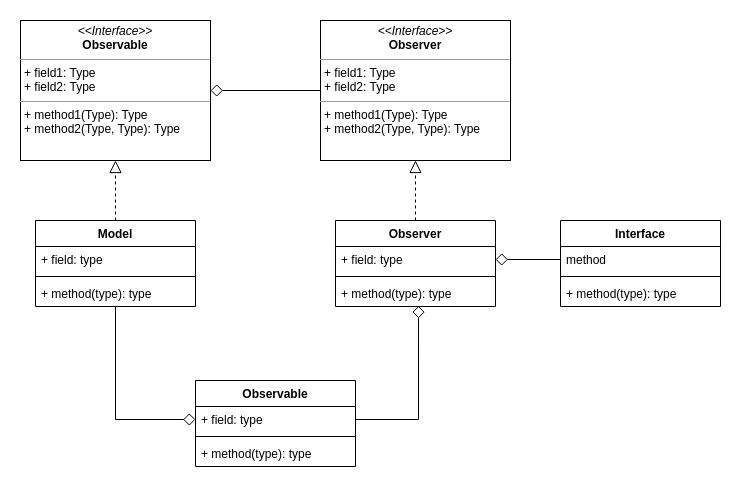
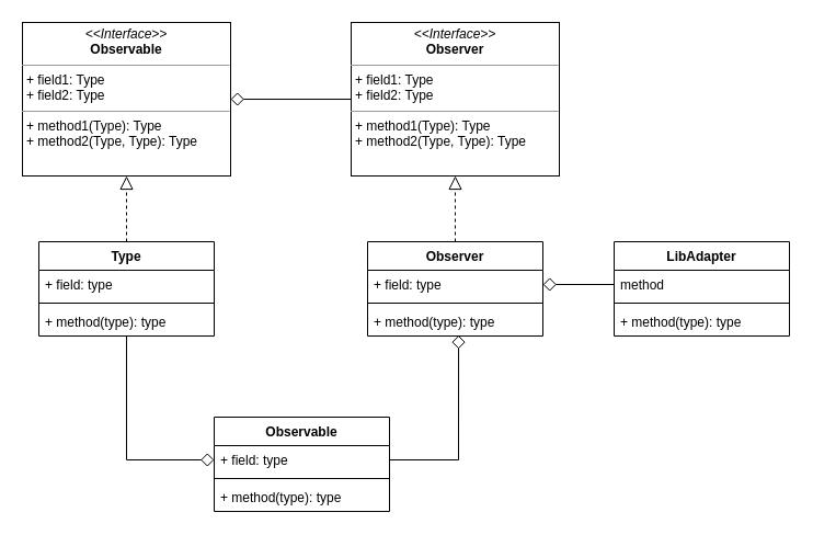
  <mxCell id="0" />
  <mxCell id="1" parent="0" />
  <mxCell id="2" style="edgeStyle=orthogonalEdgeStyle;rounded=0;orthogonalLoop=1;jettySize=auto;html=1;entryX=1;entryY=0.5;entryDx=0;entryDy=0;endArrow=diamond;endFill=0;endSize=10;" edge="1" parent="1" source="3" target="4"><mxGeometry relative="1" as="geometry" /></mxCell>
  <mxCell id="3" value="&lt;p style=&quot;margin: 0px ; margin-top: 4px ; text-align: center&quot;&gt;&lt;i&gt;&amp;lt;&amp;lt;Interface&amp;gt;&amp;gt;&lt;/i&gt;&lt;br&gt;&lt;b&gt;Observer&lt;/b&gt;&lt;/p&gt;&lt;hr size=&quot;1&quot;&gt;&lt;p style=&quot;margin: 0px ; margin-left: 4px&quot;&gt;+ field1: Type&lt;br&gt;+ field2: Type&lt;/p&gt;&lt;hr size=&quot;1&quot;&gt;&lt;p style=&quot;margin: 0px ; margin-left: 4px&quot;&gt;+ method1(Type): Type&lt;br&gt;+ method2(Type, Type): Type&lt;/p&gt;" style="verticalAlign=top;align=left;overflow=fill;fontSize=12;fontFamily=Helvetica;html=1;" parent="1" vertex="1"><mxGeometry x="320" y="20" width="190" height="140" as="geometry" /></mxCell>
  <mxCell id="4" value="&lt;p style=&quot;margin: 0px ; margin-top: 4px ; text-align: center&quot;&gt;&lt;i&gt;&amp;lt;&amp;lt;Interface&amp;gt;&amp;gt;&lt;/i&gt;&lt;br&gt;&lt;b&gt;Observable&lt;/b&gt;&lt;/p&gt;&lt;hr size=&quot;1&quot;&gt;&lt;p style=&quot;margin: 0px ; margin-left: 4px&quot;&gt;+ field1: Type&lt;br&gt;+ field2: Type&lt;/p&gt;&lt;hr size=&quot;1&quot;&gt;&lt;p style=&quot;margin: 0px ; margin-left: 4px&quot;&gt;+ method1(Type): Type&lt;br&gt;+ method2(Type, Type): Type&lt;/p&gt;" style="verticalAlign=top;align=left;overflow=fill;fontSize=12;fontFamily=Helvetica;html=1;" parent="1" vertex="1"><mxGeometry x="20" y="20" width="190" height="140" as="geometry" /></mxCell>
  <mxCell id="5" style="edgeStyle=orthogonalEdgeStyle;rounded=0;orthogonalLoop=1;jettySize=auto;html=1;entryX=0.5;entryY=1;entryDx=0;entryDy=0;endArrow=block;endFill=0;endSize=10;dashed=1;" parent="1" source="7" target="4" edge="1"><mxGeometry relative="1" as="geometry" /></mxCell>
  <mxCell id="6" style="edgeStyle=orthogonalEdgeStyle;rounded=0;orthogonalLoop=1;jettySize=auto;html=1;entryX=0;entryY=0.5;entryDx=0;entryDy=0;endArrow=diamond;endFill=0;endSize=10;" parent="1" source="7" target="22" edge="1"><mxGeometry relative="1" as="geometry" /></mxCell>
- <mxCell id="7" value="Model" style="swimlane;fontStyle=1;align=center;verticalAlign=top;childLayout=stackLayout;horizontal=1;startSize=26;horizontalStack=0;resizeParent=1;resizeParentMax=0;resizeLast=0;collapsible=1;marginBottom=0;" parent="1" vertex="1"><mxGeometry x="35" y="220" width="160" height="86" as="geometry" /></mxCell>
+ <mxCell id="7" value="Type" style="swimlane;fontStyle=1;align=center;verticalAlign=top;childLayout=stackLayout;horizontal=1;startSize=26;horizontalStack=0;resizeParent=1;resizeParentMax=0;resizeLast=0;collapsible=1;marginBottom=0;" parent="1" vertex="1"><mxGeometry x="35" y="220" width="160" height="86" as="geometry" /></mxCell>
  <mxCell id="8" value="+ field: type" style="text;strokeColor=none;fillColor=none;align=left;verticalAlign=top;spacingLeft=4;spacingRight=4;overflow=hidden;rotatable=0;points=[[0,0.5],[1,0.5]];portConstraint=eastwest;" parent="7" vertex="1"><mxGeometry y="26" width="160" height="26" as="geometry" /></mxCell>
  <mxCell id="9" value="" style="line;strokeWidth=1;fillColor=none;align=left;verticalAlign=middle;spacingTop=-1;spacingLeft=3;spacingRight=3;rotatable=0;labelPosition=right;points=[];portConstraint=eastwest;" parent="7" vertex="1"><mxGeometry y="52" width="160" height="8" as="geometry" /></mxCell>
  <mxCell id="10" value="+ method(type): type" style="text;strokeColor=none;fillColor=none;align=left;verticalAlign=top;spacingLeft=4;spacingRight=4;overflow=hidden;rotatable=0;points=[[0,0.5],[1,0.5]];portConstraint=eastwest;" parent="7" vertex="1"><mxGeometry y="60" width="160" height="26" as="geometry" /></mxCell>
  <mxCell id="11" style="edgeStyle=orthogonalEdgeStyle;rounded=0;orthogonalLoop=1;jettySize=auto;html=1;entryX=0.5;entryY=1;entryDx=0;entryDy=0;endArrow=block;endFill=0;endSize=10;dashed=1;" parent="1" source="12" target="3" edge="1"><mxGeometry relative="1" as="geometry" /></mxCell>
  <mxCell id="12" value="Observer" style="swimlane;fontStyle=1;align=center;verticalAlign=top;childLayout=stackLayout;horizontal=1;startSize=26;horizontalStack=0;resizeParent=1;resizeParentMax=0;resizeLast=0;collapsible=1;marginBottom=0;" parent="1" vertex="1"><mxGeometry x="335" y="220" width="160" height="86" as="geometry" /></mxCell>
  <mxCell id="13" value="+ field: type" style="text;strokeColor=none;fillColor=none;align=left;verticalAlign=top;spacingLeft=4;spacingRight=4;overflow=hidden;rotatable=0;points=[[0,0.5],[1,0.5]];portConstraint=eastwest;" parent="12" vertex="1"><mxGeometry y="26" width="160" height="26" as="geometry" /></mxCell>
  <mxCell id="14" value="" style="line;strokeWidth=1;fillColor=none;align=left;verticalAlign=middle;spacingTop=-1;spacingLeft=3;spacingRight=3;rotatable=0;labelPosition=right;points=[];portConstraint=eastwest;" parent="12" vertex="1"><mxGeometry y="52" width="160" height="8" as="geometry" /></mxCell>
  <mxCell id="15" value="+ method(type): type" style="text;strokeColor=none;fillColor=none;align=left;verticalAlign=top;spacingLeft=4;spacingRight=4;overflow=hidden;rotatable=0;points=[[0,0.5],[1,0.5]];portConstraint=eastwest;" parent="12" vertex="1"><mxGeometry y="60" width="160" height="26" as="geometry" /></mxCell>
- <mxCell id="16" value="Interface" style="swimlane;fontStyle=1;align=center;verticalAlign=top;childLayout=stackLayout;horizontal=1;startSize=26;horizontalStack=0;resizeParent=1;resizeParentMax=0;resizeLast=0;collapsible=1;marginBottom=0;" parent="1" vertex="1"><mxGeometry x="560" y="220" width="160" height="86" as="geometry" /></mxCell>
+ <mxCell id="16" value="LibAdapter" style="swimlane;fontStyle=1;align=center;verticalAlign=top;childLayout=stackLayout;horizontal=1;startSize=26;horizontalStack=0;resizeParent=1;resizeParentMax=0;resizeLast=0;collapsible=1;marginBottom=0;" parent="1" vertex="1"><mxGeometry x="560" y="220" width="160" height="86" as="geometry" /></mxCell>
  <mxCell id="17" value="method" style="text;strokeColor=none;fillColor=none;align=left;verticalAlign=top;spacingLeft=4;spacingRight=4;overflow=hidden;rotatable=0;points=[[0,0.5],[1,0.5]];portConstraint=eastwest;" parent="16" vertex="1"><mxGeometry y="26" width="160" height="26" as="geometry" /></mxCell>
  <mxCell id="18" value="" style="line;strokeWidth=1;fillColor=none;align=left;verticalAlign=middle;spacingTop=-1;spacingLeft=3;spacingRight=3;rotatable=0;labelPosition=right;points=[];portConstraint=eastwest;" parent="16" vertex="1"><mxGeometry y="52" width="160" height="8" as="geometry" /></mxCell>
  <mxCell id="19" value="+ method(type): type" style="text;strokeColor=none;fillColor=none;align=left;verticalAlign=top;spacingLeft=4;spacingRight=4;overflow=hidden;rotatable=0;points=[[0,0.5],[1,0.5]];portConstraint=eastwest;" parent="16" vertex="1"><mxGeometry y="60" width="160" height="26" as="geometry" /></mxCell>
  <mxCell id="20" style="edgeStyle=orthogonalEdgeStyle;rounded=0;orthogonalLoop=1;jettySize=auto;html=1;entryX=1;entryY=0.5;entryDx=0;entryDy=0;endArrow=diamond;endFill=0;endSize=10;" parent="1" source="17" target="13" edge="1"><mxGeometry relative="1" as="geometry" /></mxCell>
  <mxCell id="21" value="Observable" style="swimlane;fontStyle=1;align=center;verticalAlign=top;childLayout=stackLayout;horizontal=1;startSize=26;horizontalStack=0;resizeParent=1;resizeParentMax=0;resizeLast=0;collapsible=1;marginBottom=0;" parent="1" vertex="1"><mxGeometry x="195" y="380" width="160" height="86" as="geometry" /></mxCell>
  <mxCell id="22" value="+ field: type" style="text;strokeColor=none;fillColor=none;align=left;verticalAlign=top;spacingLeft=4;spacingRight=4;overflow=hidden;rotatable=0;points=[[0,0.5],[1,0.5]];portConstraint=eastwest;" parent="21" vertex="1"><mxGeometry y="26" width="160" height="26" as="geometry" /></mxCell>
  <mxCell id="23" value="" style="line;strokeWidth=1;fillColor=none;align=left;verticalAlign=middle;spacingTop=-1;spacingLeft=3;spacingRight=3;rotatable=0;labelPosition=right;points=[];portConstraint=eastwest;" parent="21" vertex="1"><mxGeometry y="52" width="160" height="8" as="geometry" /></mxCell>
  <mxCell id="24" value="+ method(type): type" style="text;strokeColor=none;fillColor=none;align=left;verticalAlign=top;spacingLeft=4;spacingRight=4;overflow=hidden;rotatable=0;points=[[0,0.5],[1,0.5]];portConstraint=eastwest;" parent="21" vertex="1"><mxGeometry y="60" width="160" height="26" as="geometry" /></mxCell>
  <mxCell id="25" style="edgeStyle=orthogonalEdgeStyle;rounded=0;orthogonalLoop=1;jettySize=auto;html=1;entryX=0.519;entryY=0.977;entryDx=0;entryDy=0;entryPerimeter=0;endArrow=diamond;endFill=0;endSize=10;" parent="1" source="22" target="15" edge="1"><mxGeometry relative="1" as="geometry" /></mxCell>
